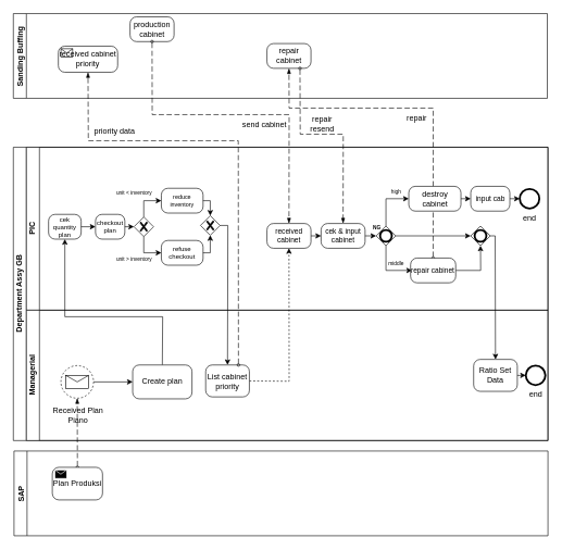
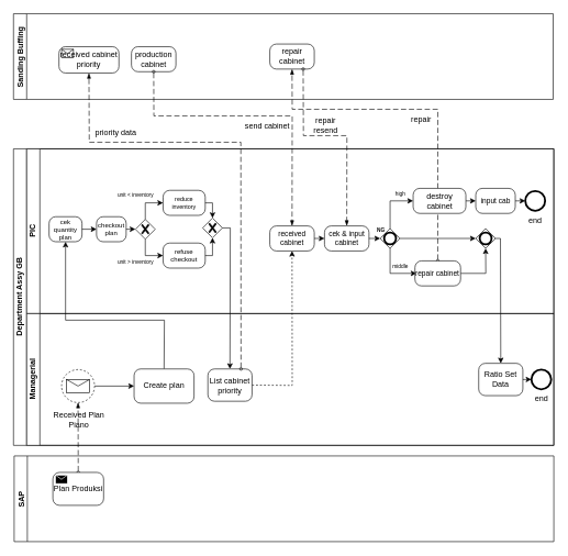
  <mxCell id="0" />
  <mxCell id="1" parent="0" />
  <mxCell id="2" value="" style="dashed=1;dashPattern=8 4;endArrow=blockThin;endFill=1;startArrow=oval;startFill=0;endSize=6;startSize=4;rounded=0;fontSize=12;entryX=0.5;entryY=1;entryDx=0;entryDy=0;entryPerimeter=0;exitX=0.5;exitY=0;exitDx=0;exitDy=0;exitPerimeter=0;" edge="1" parent="1" source="59" target="52"><mxGeometry width="160" relative="1" as="geometry"><mxPoint x="-55" y="745" as="sourcePoint" /><mxPoint x="117.375" y="610" as="targetPoint" /></mxGeometry></mxCell>
  <mxCell id="3" value="" style="dashed=1;dashPattern=8 4;endArrow=blockThin;endFill=1;startArrow=oval;startFill=0;endSize=6;startSize=4;rounded=0;fontSize=8;entryX=0.5;entryY=1;entryDx=0;entryDy=0;entryPerimeter=0;exitX=0.5;exitY=0;exitDx=0;exitDy=0;exitPerimeter=0;" edge="1" parent="1" source="36" target="56"><mxGeometry width="160" relative="1" as="geometry"><mxPoint x="349" y="185" as="sourcePoint" /><mxPoint x="509" y="185" as="targetPoint" /><Array as="points"><mxPoint x="664" y="165" /><mxPoint x="443" y="165" /></Array></mxGeometry></mxCell>
  <mxCell id="4" value="Department Assy GB" style="swimlane;html=1;childLayout=stackLayout;resizeParent=1;resizeParentMax=0;horizontal=0;startSize=20;horizontalStack=0;" parent="1" vertex="1"><mxGeometry x="20" y="225" width="820" height="450" as="geometry" /></mxCell>
  <mxCell id="5" value="PIC" style="swimlane;html=1;startSize=20;horizontal=0;" parent="4" vertex="1"><mxGeometry x="20" width="800" height="250" as="geometry" /></mxCell>
  <mxCell id="6" value="cek quantity plan" style="points=[[0.25,0,0],[0.5,0,0],[0.75,0,0],[1,0.25,0],[1,0.5,0],[1,0.75,0],[0.75,1,0],[0.5,1,0],[0.25,1,0],[0,0.75,0],[0,0.5,0],[0,0.25,0]];shape=mxgraph.bpmn.task;whiteSpace=wrap;rectStyle=rounded;size=10;taskMarker=abstract;fontSize=10;" vertex="1" parent="5"><mxGeometry x="34" y="103" width="50" height="38" as="geometry" /></mxCell>
  <mxCell id="7" value="checkout plan" style="points=[[0.25,0,0],[0.5,0,0],[0.75,0,0],[1,0.25,0],[1,0.5,0],[1,0.75,0],[0.75,1,0],[0.5,1,0],[0.25,1,0],[0,0.75,0],[0,0.5,0],[0,0.25,0]];shape=mxgraph.bpmn.task;whiteSpace=wrap;rectStyle=rounded;size=10;taskMarker=abstract;fontSize=10;" vertex="1" parent="5"><mxGeometry x="106" y="103" width="45" height="38" as="geometry" /></mxCell>
  <mxCell id="8" value="" style="endArrow=classic;html=1;rounded=0;fontSize=8;entryX=0;entryY=0.5;entryDx=0;entryDy=0;entryPerimeter=0;exitX=1;exitY=0.5;exitDx=0;exitDy=0;exitPerimeter=0;" edge="1" parent="5" source="6" target="7"><mxGeometry width="50" height="50" relative="1" as="geometry"><mxPoint x="32.75" y="131" as="sourcePoint" /><mxPoint x="48" y="131" as="targetPoint" /></mxGeometry></mxCell>
  <mxCell id="9" value="" style="points=[[0.25,0.25,0],[0.5,0,0],[0.75,0.25,0],[1,0.5,0],[0.75,0.75,0],[0.5,1,0],[0.25,0.75,0],[0,0.5,0]];shape=mxgraph.bpmn.gateway2;html=1;verticalLabelPosition=bottom;labelBackgroundColor=#ffffff;verticalAlign=top;align=center;perimeter=rhombusPerimeter;outlineConnect=0;outline=none;symbol=none;gwType=exclusive;fontSize=11;" vertex="1" parent="5"><mxGeometry x="165" y="107" width="30" height="30" as="geometry" /></mxCell>
  <mxCell id="10" value="" style="endArrow=classic;html=1;rounded=0;fontSize=8;exitX=1;exitY=0.5;exitDx=0;exitDy=0;exitPerimeter=0;entryX=0;entryY=0.5;entryDx=0;entryDy=0;entryPerimeter=0;" edge="1" parent="5" source="7" target="9"><mxGeometry width="50" height="50" relative="1" as="geometry"><mxPoint x="98" y="131" as="sourcePoint" /><mxPoint x="114" y="131" as="targetPoint" /></mxGeometry></mxCell>
  <mxCell id="11" value="reduce inventory" style="points=[[0.25,0,0],[0.5,0,0],[0.75,0,0],[1,0.25,0],[1,0.5,0],[1,0.75,0],[0.75,1,0],[0.5,1,0],[0.25,1,0],[0,0.75,0],[0,0.5,0],[0,0.25,0]];shape=mxgraph.bpmn.task;whiteSpace=wrap;rectStyle=rounded;size=10;taskMarker=abstract;fontSize=9;" vertex="1" parent="5"><mxGeometry x="207" y="63" width="64" height="38" as="geometry" /></mxCell>
  <mxCell id="12" value="refuse checkout" style="points=[[0.25,0,0],[0.5,0,0],[0.75,0,0],[1,0.25,0],[1,0.5,0],[1,0.75,0],[0.75,1,0],[0.5,1,0],[0.25,1,0],[0,0.75,0],[0,0.5,0],[0,0.25,0]];shape=mxgraph.bpmn.task;whiteSpace=wrap;rectStyle=rounded;size=10;taskMarker=abstract;fontSize=10;" vertex="1" parent="5"><mxGeometry x="207" y="143" width="64" height="38" as="geometry" /></mxCell>
  <mxCell id="13" value="" style="endArrow=classic;html=1;rounded=0;fontSize=8;entryX=0;entryY=0.5;entryDx=0;entryDy=0;entryPerimeter=0;exitX=0.5;exitY=0;exitDx=0;exitDy=0;exitPerimeter=0;" edge="1" parent="5" source="9" target="11"><mxGeometry width="50" height="50" relative="1" as="geometry"><mxPoint x="-112.25" y="131" as="sourcePoint" /><mxPoint x="2.75" y="131" as="targetPoint" /><Array as="points"><mxPoint x="180" y="82" /></Array></mxGeometry></mxCell>
  <mxCell id="14" value="&lt;font style=&quot;font-size: 8px;&quot;&gt;unit &amp;lt; inventory&lt;/font&gt;" style="text;html=1;strokeColor=none;fillColor=none;align=center;verticalAlign=middle;whiteSpace=wrap;rounded=0;rotation=0;" vertex="1" parent="5"><mxGeometry x="136" y="64" width="59" height="10" as="geometry" /></mxCell>
  <mxCell id="15" value="" style="endArrow=classic;html=1;rounded=0;fontSize=8;entryX=0;entryY=0.5;entryDx=0;entryDy=0;entryPerimeter=0;exitX=0.5;exitY=1;exitDx=0;exitDy=0;exitPerimeter=0;" edge="1" parent="5" source="9" target="12"><mxGeometry width="50" height="50" relative="1" as="geometry"><mxPoint x="-112.25" y="131" as="sourcePoint" /><mxPoint x="2.75" y="131" as="targetPoint" /><Array as="points"><mxPoint x="180" y="162" /></Array></mxGeometry></mxCell>
  <mxCell id="16" value="&lt;font style=&quot;font-size: 8px;&quot;&gt;unit &amp;gt; inventory&lt;/font&gt;" style="text;html=1;strokeColor=none;fillColor=none;align=center;verticalAlign=middle;whiteSpace=wrap;rounded=0;rotation=0;" vertex="1" parent="5"><mxGeometry x="136" y="166" width="59" height="10" as="geometry" /></mxCell>
  <mxCell id="17" value="" style="points=[[0.25,0.25,0],[0.5,0,0],[0.75,0.25,0],[1,0.5,0],[0.75,0.75,0],[0.5,1,0],[0.25,0.75,0],[0,0.5,0]];shape=mxgraph.bpmn.gateway2;html=1;verticalLabelPosition=bottom;labelBackgroundColor=#ffffff;verticalAlign=top;align=center;perimeter=rhombusPerimeter;outlineConnect=0;outline=none;symbol=none;gwType=exclusive;fontSize=11;" vertex="1" parent="5"><mxGeometry x="267" y="105" width="30" height="30" as="geometry" /></mxCell>
  <mxCell id="18" value="" style="endArrow=classic;html=1;rounded=0;fontSize=8;entryX=0.5;entryY=0;entryDx=0;entryDy=0;entryPerimeter=0;exitX=1;exitY=0.5;exitDx=0;exitDy=0;exitPerimeter=0;" edge="1" parent="5" source="11" target="17"><mxGeometry width="50" height="50" relative="1" as="geometry"><mxPoint x="267" y="88" as="sourcePoint" /><mxPoint x="294" y="64" as="targetPoint" /><Array as="points"><mxPoint x="282" y="82" /></Array></mxGeometry></mxCell>
  <mxCell id="19" value="" style="endArrow=classic;html=1;rounded=0;fontSize=8;entryX=0.5;entryY=1;entryDx=0;entryDy=0;entryPerimeter=0;exitX=1;exitY=0.5;exitDx=0;exitDy=0;exitPerimeter=0;" edge="1" parent="5" source="12" target="17"><mxGeometry width="50" height="50" relative="1" as="geometry"><mxPoint x="200" y="126" as="sourcePoint" /><mxPoint x="227" y="102" as="targetPoint" /><Array as="points"><mxPoint x="282" y="162" /></Array></mxGeometry></mxCell>
  <mxCell id="20" value="cek &amp; input cabinet" style="points=[[0.25,0,0],[0.5,0,0],[0.75,0,0],[1,0.25,0],[1,0.5,0],[1,0.75,0],[0.75,1,0],[0.5,1,0],[0.25,1,0],[0,0.75,0],[0,0.5,0],[0,0.25,0]];shape=mxgraph.bpmn.task;whiteSpace=wrap;rectStyle=rounded;size=10;taskMarker=abstract;fontSize=11;" parent="5" vertex="1"><mxGeometry x="452" y="117" width="67.5" height="38" as="geometry" /></mxCell>
  <mxCell id="21" value="" style="endArrow=classic;html=1;rounded=0;exitX=1;exitY=0.5;exitDx=0;exitDy=0;exitPerimeter=0;entryX=0;entryY=0.5;entryDx=0;entryDy=0;entryPerimeter=0;" parent="5" source="20" target="26" edge="1"><mxGeometry width="50" height="50" relative="1" as="geometry"><mxPoint x="446.5" y="146" as="sourcePoint" /><mxPoint x="536.5" y="136.5" as="targetPoint" /></mxGeometry></mxCell>
  <mxCell id="22" value="&lt;font style=&quot;font-size: 8px;&quot;&gt;high&lt;/font&gt;" style="text;html=1;strokeColor=none;fillColor=none;align=center;verticalAlign=middle;whiteSpace=wrap;rounded=0;" vertex="1" parent="5"><mxGeometry x="547.5" y="63" width="39" height="10" as="geometry" /></mxCell>
  <mxCell id="23" value="" style="endArrow=classic;html=1;rounded=0;exitX=0.5;exitY=1;exitDx=0;exitDy=0;exitPerimeter=0;entryX=0;entryY=0.5;entryDx=0;entryDy=0;entryPerimeter=0;" edge="1" parent="5" source="26"><mxGeometry width="50" height="50" relative="1" as="geometry"><mxPoint x="551.5" y="152" as="sourcePoint" /><mxPoint x="591.5" y="189" as="targetPoint" /><Array as="points"><mxPoint x="551.5" y="189" /></Array></mxGeometry></mxCell>
  <mxCell id="24" value="&lt;span style=&quot;font-size: 8px;&quot;&gt;&lt;b&gt;NG&lt;/b&gt;&lt;/span&gt;" style="text;html=1;strokeColor=none;fillColor=none;align=center;verticalAlign=middle;whiteSpace=wrap;rounded=0;" vertex="1" parent="5"><mxGeometry x="527.5" y="117" width="20" height="10" as="geometry" /></mxCell>
  <mxCell id="25" value="&lt;font style=&quot;font-size: 8px;&quot;&gt;middle&lt;/font&gt;" style="text;html=1;strokeColor=none;fillColor=none;align=center;verticalAlign=middle;whiteSpace=wrap;rounded=0;" vertex="1" parent="5"><mxGeometry x="547.5" y="173" width="39" height="10" as="geometry" /></mxCell>
  <mxCell id="26" value="" style="points=[[0.25,0.25,0],[0.5,0,0],[0.75,0.25,0],[1,0.5,0],[0.75,0.75,0],[0.5,1,0],[0.25,0.75,0],[0,0.5,0]];shape=mxgraph.bpmn.gateway2;html=1;verticalLabelPosition=bottom;labelBackgroundColor=#ffffff;verticalAlign=top;align=center;perimeter=rhombusPerimeter;outlineConnect=0;outline=end;symbol=general;fontSize=8;" vertex="1" parent="5"><mxGeometry x="536.5" y="121" width="30" height="30" as="geometry" /></mxCell>
  <mxCell id="27" value="" style="points=[[0.25,0.25,0],[0.5,0,0],[0.75,0.25,0],[1,0.5,0],[0.75,0.75,0],[0.5,1,0],[0.25,0.75,0],[0,0.5,0]];shape=mxgraph.bpmn.gateway2;html=1;verticalLabelPosition=bottom;labelBackgroundColor=#ffffff;verticalAlign=top;align=center;perimeter=rhombusPerimeter;outlineConnect=0;outline=end;symbol=general;fontSize=8;" vertex="1" parent="5"><mxGeometry x="681.5" y="121" width="30" height="30" as="geometry" /></mxCell>
  <mxCell id="28" value="" style="endArrow=classic;html=1;rounded=0;fontSize=8;entryX=0;entryY=0.5;entryDx=0;entryDy=0;entryPerimeter=0;exitX=1;exitY=0.5;exitDx=0;exitDy=0;exitPerimeter=0;" edge="1" parent="5" source="26" target="27"><mxGeometry width="50" height="50" relative="1" as="geometry"><mxPoint x="616.5" y="169" as="sourcePoint" /><mxPoint x="666.5" y="119" as="targetPoint" /></mxGeometry></mxCell>
  <mxCell id="29" value="" style="endArrow=classic;html=1;rounded=0;fontSize=8;entryX=0.5;entryY=1;entryDx=0;entryDy=0;entryPerimeter=0;exitX=1;exitY=0.5;exitDx=0;exitDy=0;exitPerimeter=0;" edge="1" parent="5" source="36" target="27"><mxGeometry width="50" height="50" relative="1" as="geometry"><mxPoint x="660.25" y="189" as="sourcePoint" /><mxPoint x="666.5" y="119" as="targetPoint" /><Array as="points"><mxPoint x="696.75" y="189" /></Array></mxGeometry></mxCell>
  <mxCell id="30" value="destroy cabinet" style="points=[[0.25,0,0],[0.5,0,0],[0.75,0,0],[1,0.25,0],[1,0.5,0],[1,0.75,0],[0.75,1,0],[0.5,1,0],[0.25,1,0],[0,0.75,0],[0,0.5,0],[0,0.25,0]];shape=mxgraph.bpmn.task;whiteSpace=wrap;rectStyle=rounded;size=10;taskMarker=abstract;" vertex="1" parent="5"><mxGeometry x="586.5" y="60" width="80" height="38" as="geometry" /></mxCell>
  <mxCell id="31" value="" style="endArrow=classic;html=1;rounded=0;exitX=0.5;exitY=0;exitDx=0;exitDy=0;exitPerimeter=0;entryX=0;entryY=0.5;entryDx=0;entryDy=0;entryPerimeter=0;edgeStyle=elbowEdgeStyle;" edge="1" parent="5" source="26" target="30"><mxGeometry width="50" height="50" relative="1" as="geometry"><mxPoint x="551.5" y="121" as="sourcePoint" /><mxPoint x="546.5" y="146.5" as="targetPoint" /><Array as="points"><mxPoint x="551.5" y="99" /></Array></mxGeometry></mxCell>
  <mxCell id="32" value="" style="endArrow=classic;html=1;rounded=0;fontSize=8;entryX=0;entryY=0.5;entryDx=0;entryDy=0;entryPerimeter=0;exitX=1;exitY=0.5;exitDx=0;exitDy=0;exitPerimeter=0;" edge="1" parent="5" source="30" target="33"><mxGeometry width="50" height="50" relative="1" as="geometry"><mxPoint x="576.5" y="146" as="sourcePoint" /><mxPoint x="691.5" y="146" as="targetPoint" /></mxGeometry></mxCell>
  <mxCell id="33" value="input cab" style="points=[[0.25,0,0],[0.5,0,0],[0.75,0,0],[1,0.25,0],[1,0.5,0],[1,0.75,0],[0.75,1,0],[0.5,1,0],[0.25,1,0],[0,0.75,0],[0,0.5,0],[0,0.25,0]];shape=mxgraph.bpmn.task;whiteSpace=wrap;rectStyle=rounded;size=10;taskMarker=abstract;fontSize=11;" vertex="1" parent="5"><mxGeometry x="681.5" y="60" width="60" height="38" as="geometry" /></mxCell>
  <mxCell id="34" value="" style="points=[[0.145,0.145,0],[0.5,0,0],[0.855,0.145,0],[1,0.5,0],[0.855,0.855,0],[0.5,1,0],[0.145,0.855,0],[0,0.5,0]];shape=mxgraph.bpmn.event;html=1;verticalLabelPosition=bottom;labelBackgroundColor=#ffffff;verticalAlign=top;align=center;perimeter=ellipsePerimeter;outlineConnect=0;aspect=fixed;outline=end;symbol=terminate2;fontSize=8;" vertex="1" parent="5"><mxGeometry x="756.75" y="64" width="30" height="30" as="geometry" /></mxCell>
  <mxCell id="35" value="" style="endArrow=classic;html=1;rounded=0;fontSize=8;exitX=1;exitY=0.5;exitDx=0;exitDy=0;exitPerimeter=0;entryX=0;entryY=0.5;entryDx=0;entryDy=0;entryPerimeter=0;" edge="1" parent="5" source="33" target="34"><mxGeometry width="50" height="50" relative="1" as="geometry"><mxPoint x="676.5" y="89" as="sourcePoint" /><mxPoint x="691.5" y="89" as="targetPoint" /></mxGeometry></mxCell>
  <mxCell id="36" value="repair cabinet" style="points=[[0.25,0,0],[0.5,0,0],[0.75,0,0],[1,0.25,0],[1,0.5,0],[1,0.75,0],[0.75,1,0],[0.5,1,0],[0.25,1,0],[0,0.75,0],[0,0.5,0],[0,0.25,0]];shape=mxgraph.bpmn.task;whiteSpace=wrap;rectStyle=rounded;size=10;taskMarker=abstract;fontSize=11;" vertex="1" parent="5"><mxGeometry x="589.25" y="170" width="69.25" height="38" as="geometry" /></mxCell>
  <mxCell id="37" value="received cabinet" style="points=[[0.25,0,0],[0.5,0,0],[0.75,0,0],[1,0.25,0],[1,0.5,0],[1,0.75,0],[0.75,1,0],[0.5,1,0],[0.25,1,0],[0,0.75,0],[0,0.5,0],[0,0.25,0]];shape=mxgraph.bpmn.task;whiteSpace=wrap;rectStyle=rounded;size=10;taskMarker=abstract;fontSize=11;" vertex="1" parent="5"><mxGeometry x="369" y="117" width="67.5" height="38" as="geometry" /></mxCell>
  <mxCell id="38" value="" style="endArrow=classic;html=1;rounded=0;fontSize=12;entryX=0;entryY=0.5;entryDx=0;entryDy=0;entryPerimeter=0;exitX=1;exitY=0.5;exitDx=0;exitDy=0;exitPerimeter=0;" edge="1" parent="5" source="37" target="20"><mxGeometry width="50" height="50" relative="1" as="geometry"><mxPoint x="429" y="200" as="sourcePoint" /><mxPoint x="479" y="150" as="targetPoint" /></mxGeometry></mxCell>
  <mxCell id="39" value="end" style="text;html=1;strokeColor=none;fillColor=none;align=center;verticalAlign=middle;whiteSpace=wrap;rounded=0;rotation=0;" vertex="1" parent="5"><mxGeometry x="746.75" y="94" width="50" height="30" as="geometry" /></mxCell>
  <mxCell id="40" value="" style="endArrow=classic;html=1;rounded=0;fontSize=8;entryX=0.5;entryY=1;entryDx=0;entryDy=0;entryPerimeter=0;exitX=0.5;exitY=0;exitDx=0;exitDy=0;exitPerimeter=0;" edge="1" parent="4" source="46" target="6"><mxGeometry width="50" height="50" relative="1" as="geometry"><mxPoint x="239.75" y="139" as="sourcePoint" /><mxPoint x="354.75" y="139" as="targetPoint" /><Array as="points"><mxPoint x="229" y="260" /><mxPoint x="79" y="260" /></Array></mxGeometry></mxCell>
  <mxCell id="41" value="" style="endArrow=classic;html=1;rounded=0;fontSize=12;exitX=1;exitY=0.5;exitDx=0;exitDy=0;exitPerimeter=0;entryX=0.5;entryY=0;entryDx=0;entryDy=0;entryPerimeter=0;" edge="1" parent="4" source="17" target="45"><mxGeometry width="50" height="50" relative="1" as="geometry"><mxPoint x="379" y="180" as="sourcePoint" /><mxPoint x="429" y="130" as="targetPoint" /><Array as="points"><mxPoint x="329" y="120" /></Array></mxGeometry></mxCell>
  <mxCell id="42" value="" style="endArrow=classic;html=1;rounded=0;fontSize=12;entryX=0.5;entryY=1;entryDx=0;entryDy=0;entryPerimeter=0;exitX=1;exitY=0.5;exitDx=0;exitDy=0;exitPerimeter=0;dashed=1;" edge="1" parent="4" source="45" target="37"><mxGeometry width="50" height="50" relative="1" as="geometry"><mxPoint x="389" y="230" as="sourcePoint" /><mxPoint x="439" y="180" as="targetPoint" /><Array as="points"><mxPoint x="423" y="359" /></Array></mxGeometry></mxCell>
  <mxCell id="43" value="" style="endArrow=classic;html=1;rounded=0;fontSize=12;exitX=1;exitY=0.5;exitDx=0;exitDy=0;exitPerimeter=0;entryX=0.5;entryY=0;entryDx=0;entryDy=0;entryPerimeter=0;" edge="1" parent="4" source="27" target="48"><mxGeometry width="50" height="50" relative="1" as="geometry"><mxPoint x="779" y="350" as="sourcePoint" /><mxPoint x="829" y="300" as="targetPoint" /><Array as="points"><mxPoint x="739" y="136" /></Array></mxGeometry></mxCell>
  <mxCell id="44" value="Managerial" style="swimlane;html=1;startSize=20;horizontal=0;" parent="4" vertex="1"><mxGeometry x="20" y="250" width="800" height="200" as="geometry" /></mxCell>
  <mxCell id="45" value="List cabinet priority" style="points=[[0.25,0,0],[0.5,0,0],[0.75,0,0],[1,0.25,0],[1,0.5,0],[1,0.75,0],[0.75,1,0],[0.5,1,0],[0.25,1,0],[0,0.75,0],[0,0.5,0],[0,0.25,0]];shape=mxgraph.bpmn.task;whiteSpace=wrap;rectStyle=rounded;size=10;taskMarker=abstract;fontSize=12;" vertex="1" parent="44"><mxGeometry x="275" y="84" width="67" height="49" as="geometry" /></mxCell>
  <mxCell id="46" value="Create plan" style="points=[[0.25,0,0],[0.5,0,0],[0.75,0,0],[1,0.25,0],[1,0.5,0],[1,0.75,0],[0.75,1,0],[0.5,1,0],[0.25,1,0],[0,0.75,0],[0,0.5,0],[0,0.25,0]];shape=mxgraph.bpmn.task;whiteSpace=wrap;rectStyle=rounded;size=10;taskMarker=abstract;fontSize=12;" vertex="1" parent="44"><mxGeometry x="163" y="84" width="91" height="52" as="geometry" /></mxCell>
  <mxCell id="47" value="" style="endArrow=classic;html=1;rounded=0;fontSize=8;entryX=0;entryY=0.5;entryDx=0;entryDy=0;entryPerimeter=0;exitX=1;exitY=0.5;exitDx=0;exitDy=0;exitPerimeter=0;" edge="1" parent="44" source="52" target="46"><mxGeometry width="50" height="50" relative="1" as="geometry"><mxPoint x="118" y="110" as="sourcePoint" /><mxPoint x="260.75" y="-111" as="targetPoint" /></mxGeometry></mxCell>
  <mxCell id="48" value="Ratio Set Data" style="points=[[0.25,0,0],[0.5,0,0],[0.75,0,0],[1,0.25,0],[1,0.5,0],[1,0.75,0],[0.75,1,0],[0.5,1,0],[0.25,1,0],[0,0.75,0],[0,0.5,0],[0,0.25,0]];shape=mxgraph.bpmn.task;whiteSpace=wrap;rectStyle=rounded;size=10;taskMarker=abstract;fontSize=12;" vertex="1" parent="44"><mxGeometry x="686" y="75.5" width="67" height="49" as="geometry" /></mxCell>
  <mxCell id="49" value="" style="points=[[0.145,0.145,0],[0.5,0,0],[0.855,0.145,0],[1,0.5,0],[0.855,0.855,0],[0.5,1,0],[0.145,0.855,0],[0,0.5,0]];shape=mxgraph.bpmn.event;html=1;verticalLabelPosition=bottom;labelBackgroundColor=#ffffff;verticalAlign=top;align=center;perimeter=ellipsePerimeter;outlineConnect=0;aspect=fixed;outline=end;symbol=terminate2;fontSize=8;" vertex="1" parent="44"><mxGeometry x="766" y="85" width="30" height="30" as="geometry" /></mxCell>
  <mxCell id="50" value="end" style="text;html=1;strokeColor=none;fillColor=none;align=center;verticalAlign=middle;whiteSpace=wrap;rounded=0;rotation=0;" vertex="1" parent="44"><mxGeometry x="765" y="114" width="33" height="30" as="geometry" /></mxCell>
  <mxCell id="51" value="" style="endArrow=classic;html=1;rounded=0;fontSize=12;exitX=1;exitY=0.5;exitDx=0;exitDy=0;exitPerimeter=0;" edge="1" parent="44" source="48" target="49"><mxGeometry width="50" height="50" relative="1" as="geometry"><mxPoint x="809" y="90" as="sourcePoint" /><mxPoint x="859" y="40" as="targetPoint" /></mxGeometry></mxCell>
  <mxCell id="52" value="" style="points=[[0.145,0.145,0],[0.5,0,0],[0.855,0.145,0],[1,0.5,0],[0.855,0.855,0],[0.5,1,0],[0.145,0.855,0],[0,0.5,0]];shape=mxgraph.bpmn.event;html=1;verticalLabelPosition=bottom;labelBackgroundColor=#ffffff;verticalAlign=top;align=center;perimeter=ellipsePerimeter;outlineConnect=0;aspect=fixed;outline=eventNonint;symbol=message;fontSize=12;" vertex="1" parent="44"><mxGeometry x="53" y="85" width="50" height="50" as="geometry" /></mxCell>
  <mxCell id="53" value="Received Plan Piano" style="text;html=1;strokeColor=none;fillColor=none;align=center;verticalAlign=middle;whiteSpace=wrap;rounded=0;rotation=0;" vertex="1" parent="44"><mxGeometry x="29" y="146" width="101" height="30" as="geometry" /></mxCell>
  <mxCell id="54" value="Sanding Buffing" style="swimlane;startSize=20;horizontal=0;" parent="1" vertex="1"><mxGeometry x="20" y="20" width="819" height="130" as="geometry" /></mxCell>
- <mxCell id="55" value="production cabinet" style="points=[[0.25,0,0],[0.5,0,0],[0.75,0,0],[1,0.25,0],[1,0.5,0],[1,0.75,0],[0.75,1,0],[0.5,1,0],[0.25,1,0],[0,0.75,0],[0,0.5,0],[0,0.25,0]];shape=mxgraph.bpmn.task;whiteSpace=wrap;rectStyle=rounded;size=10;taskMarker=abstract;" vertex="1" parent="54"><mxGeometry x="179" y="5" width="67.5" height="38" as="geometry" /></mxCell>
+ <mxCell id="55" value="production cabinet" style="points=[[0.25,0,0],[0.5,0,0],[0.75,0,0],[1,0.25,0],[1,0.5,0],[1,0.75,0],[0.75,1,0],[0.5,1,0],[0.25,1,0],[0,0.75,0],[0,0.5,0],[0,0.25,0]];shape=mxgraph.bpmn.task;whiteSpace=wrap;rectStyle=rounded;size=10;taskMarker=abstract;" vertex="1" parent="54"><mxGeometry x="179" y="50" width="67.5" height="38" as="geometry" /></mxCell>
  <mxCell id="56" value="repair cabinet" style="points=[[0.25,0,0],[0.5,0,0],[0.75,0,0],[1,0.25,0],[1,0.5,0],[1,0.75,0],[0.75,1,0],[0.5,1,0],[0.25,1,0],[0,0.75,0],[0,0.5,0],[0,0.25,0]];shape=mxgraph.bpmn.task;whiteSpace=wrap;rectStyle=rounded;size=10;taskMarker=abstract;" vertex="1" parent="54"><mxGeometry x="389" y="46" width="67.5" height="38" as="geometry" /></mxCell>
  <mxCell id="57" value="received cabinet priority" style="points=[[0.25,0,0],[0.5,0,0],[0.75,0,0],[1,0.25,0],[1,0.5,0],[1,0.75,0],[0.75,1,0],[0.5,1,0],[0.25,1,0],[0,0.75,0],[0,0.5,0],[0,0.25,0]];shape=mxgraph.bpmn.task;whiteSpace=wrap;rectStyle=rounded;size=10;taskMarker=receive;fontSize=12;" vertex="1" parent="54"><mxGeometry x="69" y="50" width="91" height="40" as="geometry" /></mxCell>
  <mxCell id="58" value="SAP" style="swimlane;startSize=20;horizontal=0;" vertex="1" parent="1"><mxGeometry x="21" y="691" width="819" height="130" as="geometry" /></mxCell>
  <mxCell id="59" value="Plan Produksi" style="points=[[0.25,0,0],[0.5,0,0],[0.75,0,0],[1,0.25,0],[1,0.5,0],[1,0.75,0],[0.75,1,0],[0.5,1,0],[0.25,1,0],[0,0.75,0],[0,0.5,0],[0,0.25,0]];shape=mxgraph.bpmn.task;whiteSpace=wrap;rectStyle=rounded;size=10;taskMarker=send;fontSize=12;" vertex="1" parent="58"><mxGeometry x="58.75" y="25" width="77" height="50" as="geometry" /></mxCell>
  <mxCell id="60" value="" style="dashed=1;dashPattern=8 4;endArrow=blockThin;endFill=1;startArrow=oval;startFill=0;endSize=6;startSize=4;rounded=0;fontSize=12;exitX=0.75;exitY=0;exitDx=0;exitDy=0;exitPerimeter=0;entryX=0.5;entryY=1;entryDx=0;entryDy=0;entryPerimeter=0;" edge="1" parent="1" source="45" target="57"><mxGeometry width="160" relative="1" as="geometry"><mxPoint x="359" y="325" as="sourcePoint" /><mxPoint x="519" y="325" as="targetPoint" /><Array as="points"><mxPoint x="365" y="215" /><mxPoint x="135" y="215" /></Array></mxGeometry></mxCell>
  <mxCell id="61" value="priority data" style="text;html=1;strokeColor=none;fillColor=none;align=center;verticalAlign=middle;whiteSpace=wrap;rounded=0;rotation=0;" vertex="1" parent="1"><mxGeometry x="129" y="185" width="93" height="30" as="geometry" /></mxCell>
  <mxCell id="62" value="" style="dashed=1;dashPattern=8 4;endArrow=blockThin;endFill=1;startArrow=oval;startFill=0;endSize=6;startSize=4;rounded=0;fontSize=12;entryX=0.5;entryY=0;entryDx=0;entryDy=0;entryPerimeter=0;exitX=0.5;exitY=1;exitDx=0;exitDy=0;exitPerimeter=0;" edge="1" parent="1" source="55" target="37"><mxGeometry width="160" relative="1" as="geometry"><mxPoint x="339" y="315" as="sourcePoint" /><mxPoint x="499" y="315" as="targetPoint" /><Array as="points"><mxPoint x="233" y="175" /><mxPoint x="443" y="175" /></Array></mxGeometry></mxCell>
  <mxCell id="63" value="send cabinet" style="text;html=1;strokeColor=none;fillColor=none;align=center;verticalAlign=middle;whiteSpace=wrap;rounded=0;rotation=0;" vertex="1" parent="1"><mxGeometry x="359" y="175" width="93" height="30" as="geometry" /></mxCell>
  <mxCell id="64" value="repair" style="text;html=1;strokeColor=none;fillColor=none;align=center;verticalAlign=middle;whiteSpace=wrap;rounded=0;rotation=0;" vertex="1" parent="1"><mxGeometry x="614" y="165" width="50" height="30" as="geometry" /></mxCell>
  <mxCell id="65" value="" style="dashed=1;dashPattern=8 4;endArrow=blockThin;endFill=1;startArrow=oval;startFill=0;endSize=6;startSize=4;rounded=0;fontSize=12;entryX=0.5;entryY=0;entryDx=0;entryDy=0;entryPerimeter=0;exitX=0.75;exitY=1;exitDx=0;exitDy=0;exitPerimeter=0;" edge="1" parent="1" source="56" target="20"><mxGeometry width="160" relative="1" as="geometry"><mxPoint x="349" y="235" as="sourcePoint" /><mxPoint x="509" y="235" as="targetPoint" /><Array as="points"><mxPoint x="460" y="205" /><mxPoint x="526" y="205" /></Array></mxGeometry></mxCell>
  <mxCell id="66" value="repair resend" style="text;html=1;strokeColor=none;fillColor=none;align=center;verticalAlign=middle;whiteSpace=wrap;rounded=0;rotation=0;" vertex="1" parent="1"><mxGeometry x="469" y="175" width="50" height="30" as="geometry" /></mxCell>
